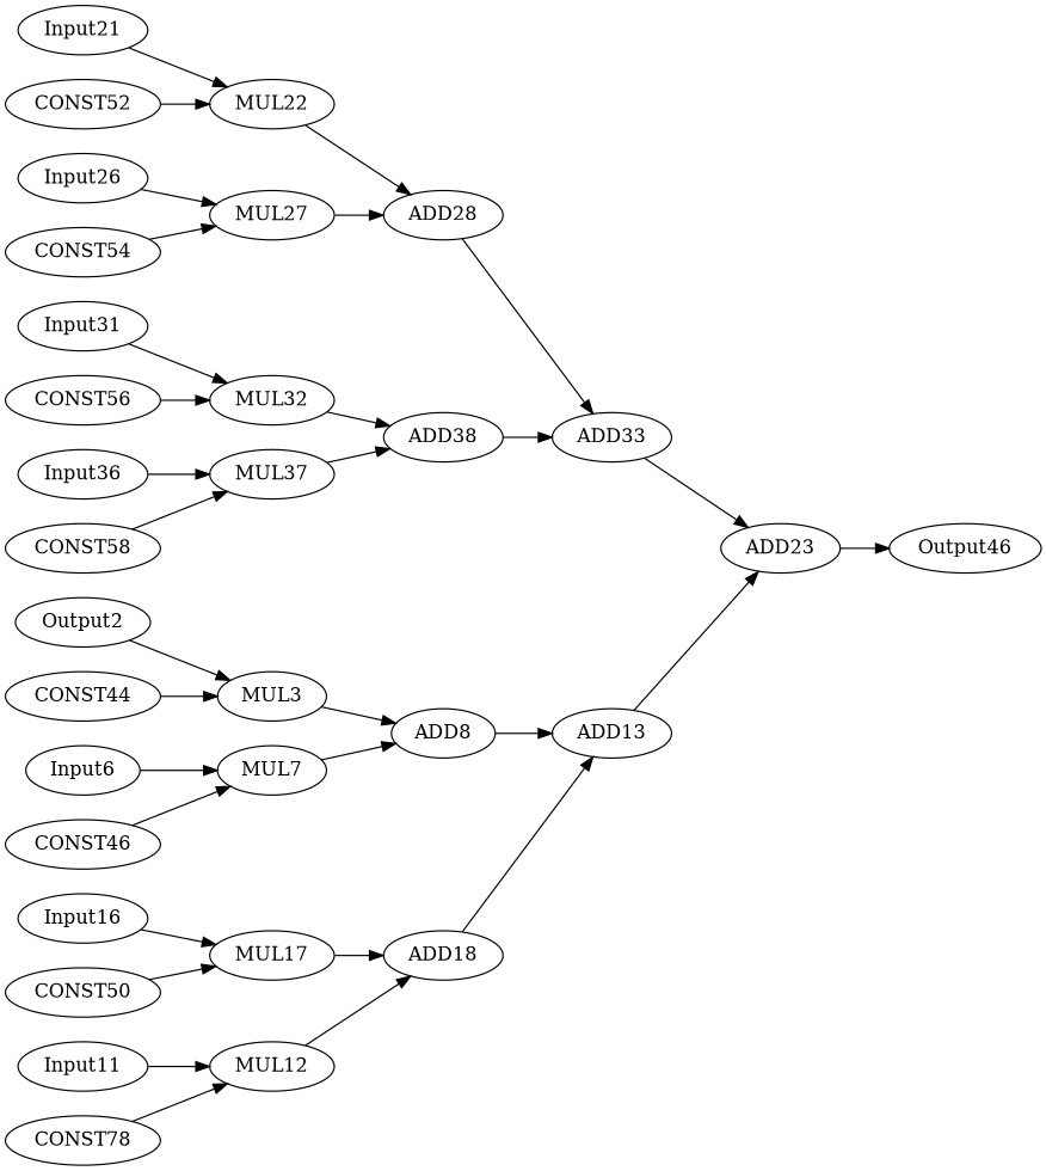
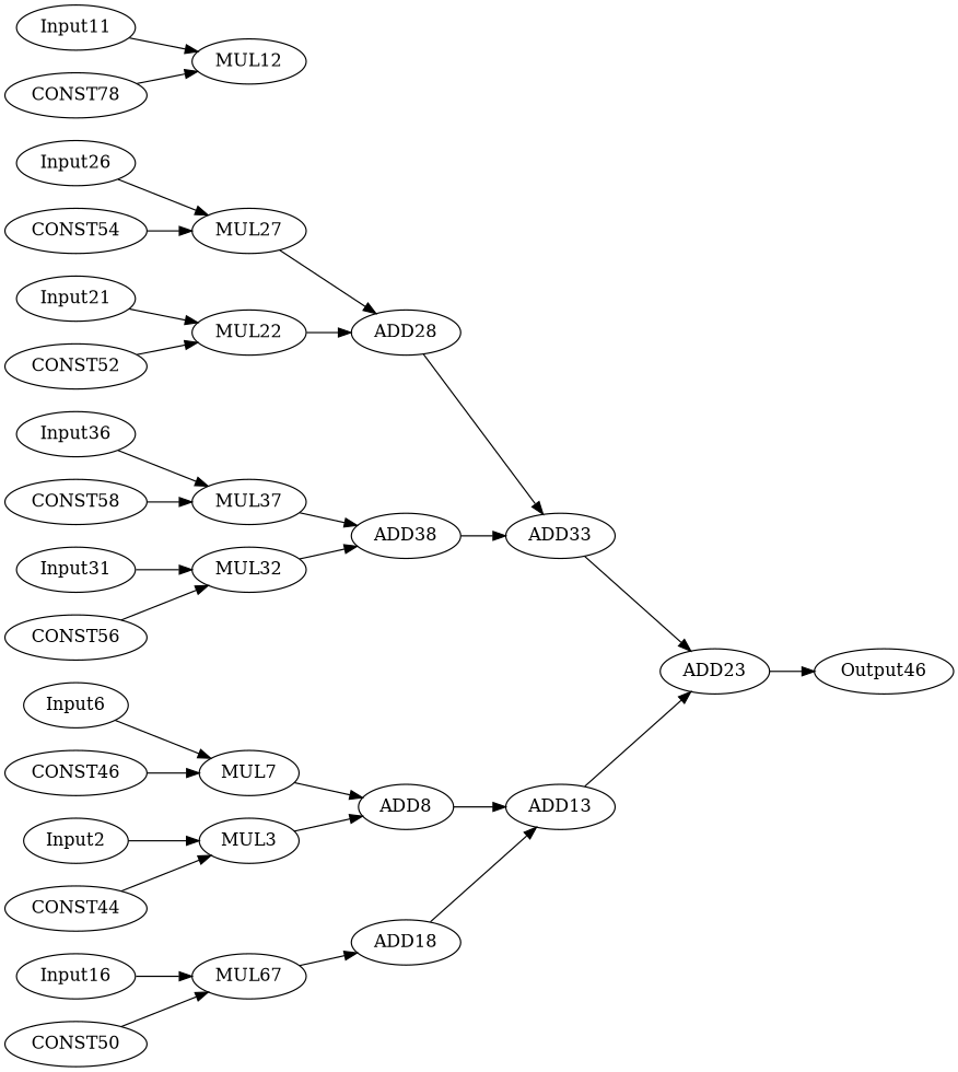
  digraph {
    rankdir=LR
    node [opcode=input]
    edge [operand=0]
-   Input2 [offset="0, 28" pattern="4, 1017" ref_name=input label=Output2]
+   Input2 [offset="0, 28" pattern="4, 1017" ref_name=input]
    MUL3 [opcode=mul]
    ADD8 [opcode=add]
    ADD13 [opcode=add]
    Input6 [offset="0, 24" pattern="4, 1017" ref_name=input]
    MUL7 [opcode=mul]
    ADD23 [opcode=add]
    Input11 [offset="0, 20" pattern="4, 1017" ref_name=input]
    MUL12 [opcode=mul]
    ADD18 [opcode=add]
    n11 [label=Output46 offset="16, 12" opcode=output pattern="4, 1017" ref_name=output]
    Input16 [offset="0, 16" pattern="4, 1017" ref_name=input]
-   MUL17 [opcode=mul]
+   MUL17 [opcode=mul label=MUL67]
    Input21 [offset="0, 12" pattern="4, 1017" ref_name=input]
    MUL22 [opcode=mul]
    ADD28 [opcode=add]
    ADD33 [opcode=add]
    Input26 [offset="0, 8" pattern="4, 1017" ref_name=input]
    MUL27 [opcode=mul]
    Input31 [offset="0, 4" pattern="4, 1017" ref_name=input]
    MUL32 [opcode=mul]
    ADD38 [opcode=add]
    Input36 [offset="0, 0" pattern="4, 1017" ref_name=input]
    MUL37 [opcode=mul]
    CONST44 [opcode=const value=21]
    CONST46 [opcode=const value=150]
    n27 [label=CONST78 opcode=const value=375]
    CONST50 [opcode=const value=-225]
    CONST52 [opcode=const value=40]
    CONST54 [opcode=const value=61]
    CONST56 [opcode=const value=-300]
    CONST58 [opcode=const value=125]
    Input2 -> MUL3
    MUL3 -> ADD8 [operand=1]
    ADD8 -> ADD13 [operand=1]
    ADD13 -> ADD23 [operand=1]
    Input6 -> MUL7
    MUL7 -> ADD8
    ADD23 -> n11
    Input11 -> MUL12
-   MUL12 -> ADD18
    ADD18 -> ADD13 [operand=1]
    Input16 -> MUL17
    MUL17 -> ADD18
    Input21 -> MUL22
    MUL22 -> ADD28 [operand=1]
    ADD28 -> ADD33 [operand=1]
    ADD33 -> ADD23 [operand=1]
    Input26 -> MUL27
    MUL27 -> ADD28
    Input31 -> MUL32
    MUL32 -> ADD38
    ADD38 -> ADD33
    Input36 -> MUL37
    MUL37 -> ADD38
    CONST44 -> MUL3 [operand=1]
    CONST46 -> MUL7 [operand=1]
    n27 -> MUL12 [operand=1]
    CONST50 -> MUL17 [operand=1]
    CONST52 -> MUL22 [operand=1]
    CONST54 -> MUL27 [operand=1]
    CONST56 -> MUL32 [operand=1]
    CONST58 -> MUL37 [operand=1]
  }
